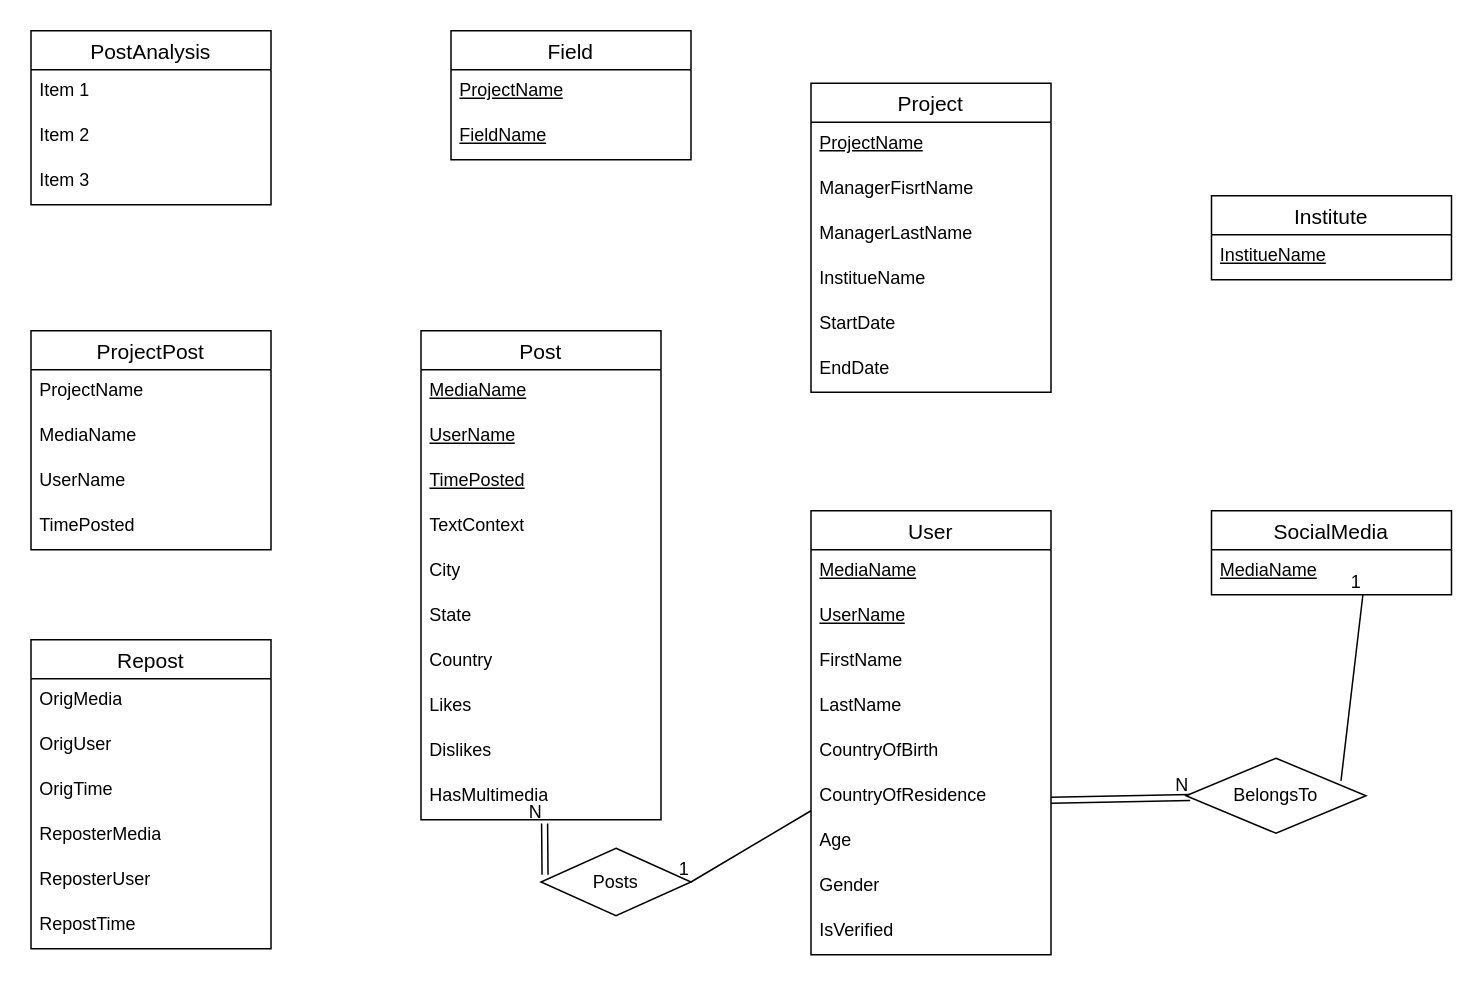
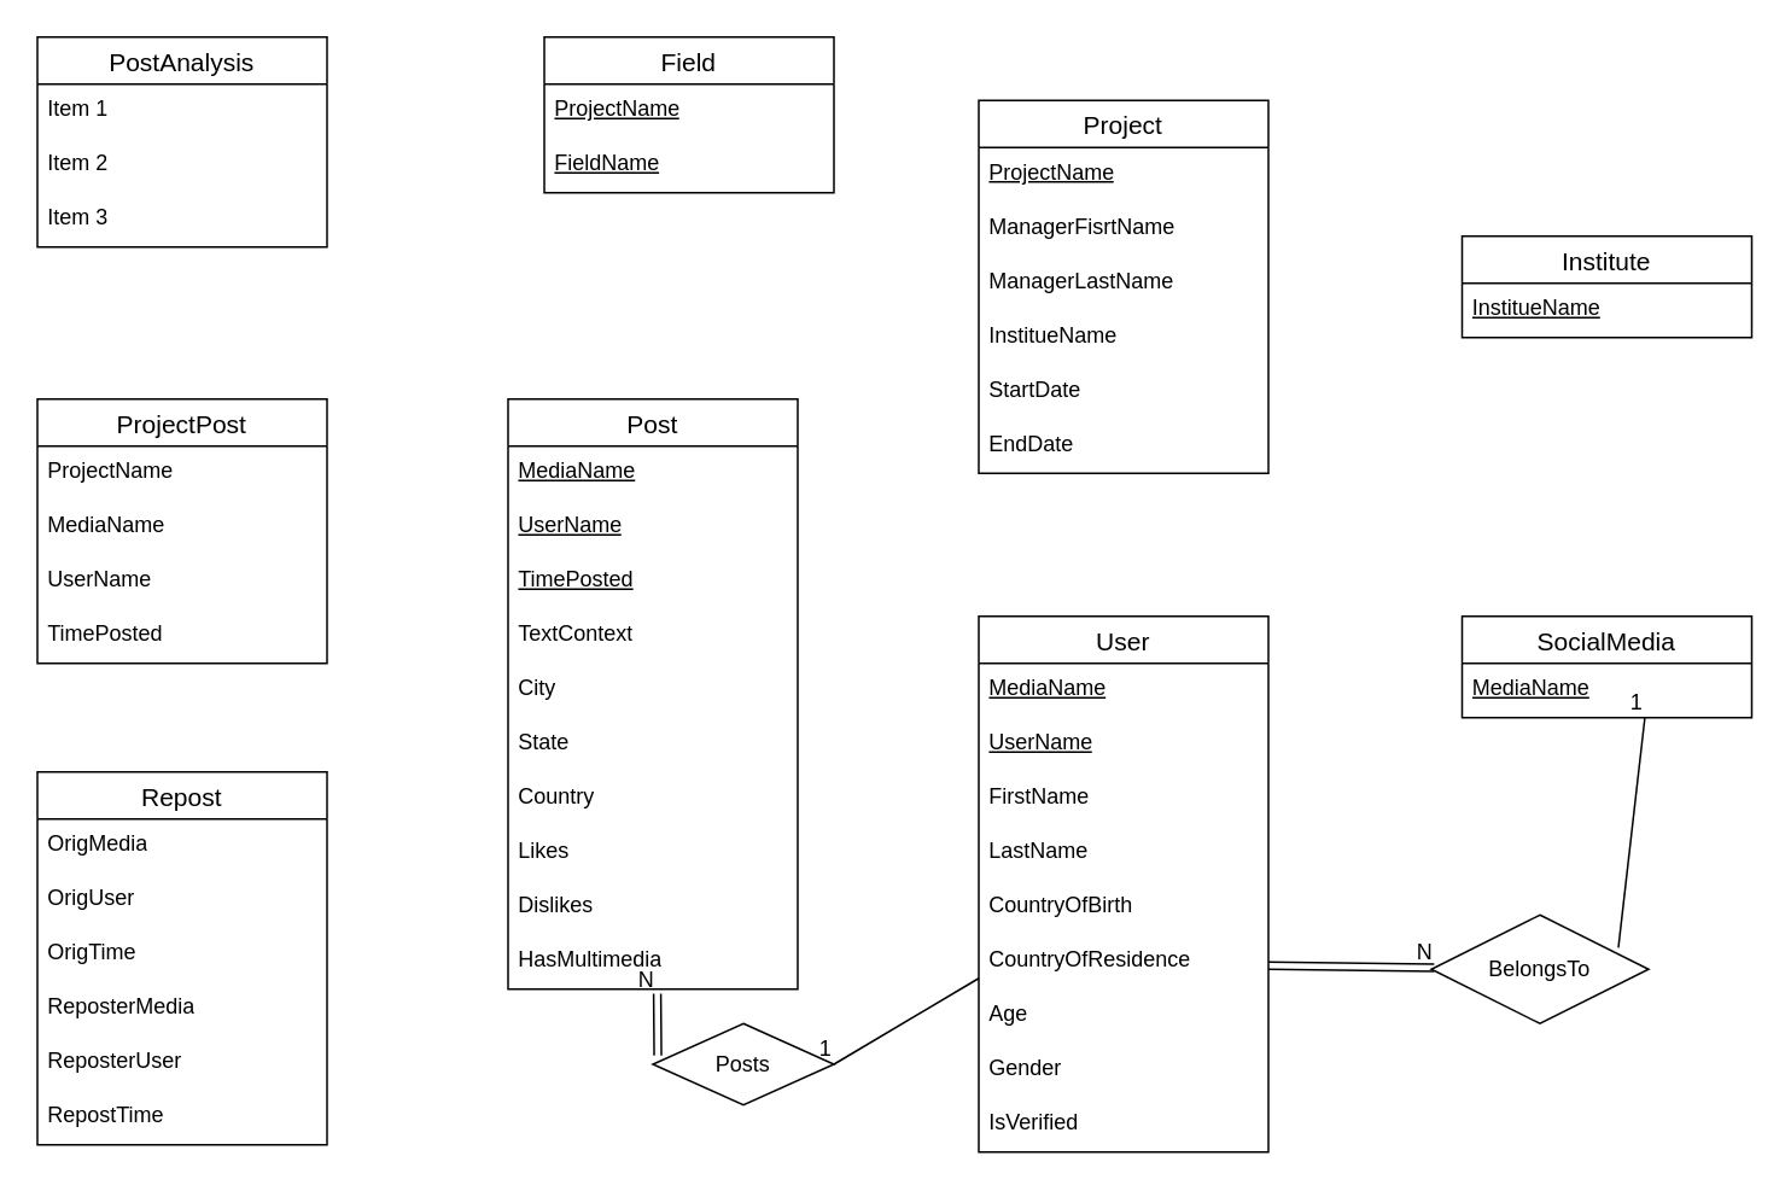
  <mxCell id="0" />
  <mxCell id="1" parent="0" />
  <mxCell id="2" value="Post" style="swimlane;fontStyle=0;childLayout=stackLayout;horizontal=1;startSize=26;horizontalStack=0;resizeParent=1;resizeParentMax=0;resizeLast=0;collapsible=1;marginBottom=0;align=center;fontSize=14;" vertex="1" parent="1"><mxGeometry x="280" y="220" width="160" height="326" as="geometry" /></mxCell>
  <mxCell id="3" value="&lt;u&gt;MediaName&lt;/u&gt;" style="text;strokeColor=none;fillColor=none;spacingLeft=4;spacingRight=4;overflow=hidden;rotatable=0;points=[[0,0.5],[1,0.5]];portConstraint=eastwest;fontSize=12;whiteSpace=wrap;html=1;" vertex="1" parent="2"><mxGeometry y="26" width="160" height="30" as="geometry" /></mxCell>
  <mxCell id="4" value="&lt;u&gt;UserName&lt;/u&gt;" style="text;strokeColor=none;fillColor=none;spacingLeft=4;spacingRight=4;overflow=hidden;rotatable=0;points=[[0,0.5],[1,0.5]];portConstraint=eastwest;fontSize=12;whiteSpace=wrap;html=1;" vertex="1" parent="2"><mxGeometry y="56" width="160" height="30" as="geometry" /></mxCell>
  <mxCell id="5" value="&lt;u&gt;TimePosted&lt;/u&gt;" style="text;strokeColor=none;fillColor=none;spacingLeft=4;spacingRight=4;overflow=hidden;rotatable=0;points=[[0,0.5],[1,0.5]];portConstraint=eastwest;fontSize=12;whiteSpace=wrap;html=1;" vertex="1" parent="2"><mxGeometry y="86" width="160" height="30" as="geometry" /></mxCell>
  <mxCell id="6" value="TextContext" style="text;strokeColor=none;fillColor=none;spacingLeft=4;spacingRight=4;overflow=hidden;rotatable=0;points=[[0,0.5],[1,0.5]];portConstraint=eastwest;fontSize=12;whiteSpace=wrap;html=1;" vertex="1" parent="2"><mxGeometry y="116" width="160" height="30" as="geometry" /></mxCell>
  <mxCell id="7" value="City" style="text;strokeColor=none;fillColor=none;spacingLeft=4;spacingRight=4;overflow=hidden;rotatable=0;points=[[0,0.5],[1,0.5]];portConstraint=eastwest;fontSize=12;whiteSpace=wrap;html=1;" vertex="1" parent="2"><mxGeometry y="146" width="160" height="30" as="geometry" /></mxCell>
  <mxCell id="8" value="State" style="text;strokeColor=none;fillColor=none;spacingLeft=4;spacingRight=4;overflow=hidden;rotatable=0;points=[[0,0.5],[1,0.5]];portConstraint=eastwest;fontSize=12;whiteSpace=wrap;html=1;" vertex="1" parent="2"><mxGeometry y="176" width="160" height="30" as="geometry" /></mxCell>
  <mxCell id="9" value="Country" style="text;strokeColor=none;fillColor=none;spacingLeft=4;spacingRight=4;overflow=hidden;rotatable=0;points=[[0,0.5],[1,0.5]];portConstraint=eastwest;fontSize=12;whiteSpace=wrap;html=1;" vertex="1" parent="2"><mxGeometry y="206" width="160" height="30" as="geometry" /></mxCell>
  <mxCell id="10" value="Likes" style="text;strokeColor=none;fillColor=none;spacingLeft=4;spacingRight=4;overflow=hidden;rotatable=0;points=[[0,0.5],[1,0.5]];portConstraint=eastwest;fontSize=12;whiteSpace=wrap;html=1;" vertex="1" parent="2"><mxGeometry y="236" width="160" height="30" as="geometry" /></mxCell>
  <mxCell id="11" value="Dislikes" style="text;strokeColor=none;fillColor=none;spacingLeft=4;spacingRight=4;overflow=hidden;rotatable=0;points=[[0,0.5],[1,0.5]];portConstraint=eastwest;fontSize=12;whiteSpace=wrap;html=1;" vertex="1" parent="2"><mxGeometry y="266" width="160" height="30" as="geometry" /></mxCell>
  <mxCell id="12" value="HasMultimedia" style="text;strokeColor=none;fillColor=none;spacingLeft=4;spacingRight=4;overflow=hidden;rotatable=0;points=[[0,0.5],[1,0.5]];portConstraint=eastwest;fontSize=12;whiteSpace=wrap;html=1;" vertex="1" parent="2"><mxGeometry y="296" width="160" height="30" as="geometry" /></mxCell>
  <mxCell id="13" value="PostAnalysis" style="swimlane;fontStyle=0;childLayout=stackLayout;horizontal=1;startSize=26;horizontalStack=0;resizeParent=1;resizeParentMax=0;resizeLast=0;collapsible=1;marginBottom=0;align=center;fontSize=14;" vertex="1" parent="1"><mxGeometry x="20" y="20" width="160" height="116" as="geometry" /></mxCell>
  <mxCell id="14" value="Item 1" style="text;strokeColor=none;fillColor=none;spacingLeft=4;spacingRight=4;overflow=hidden;rotatable=0;points=[[0,0.5],[1,0.5]];portConstraint=eastwest;fontSize=12;whiteSpace=wrap;html=1;" vertex="1" parent="13"><mxGeometry y="26" width="160" height="30" as="geometry" /></mxCell>
  <mxCell id="15" value="Item 2" style="text;strokeColor=none;fillColor=none;spacingLeft=4;spacingRight=4;overflow=hidden;rotatable=0;points=[[0,0.5],[1,0.5]];portConstraint=eastwest;fontSize=12;whiteSpace=wrap;html=1;" vertex="1" parent="13"><mxGeometry y="56" width="160" height="30" as="geometry" /></mxCell>
  <mxCell id="16" value="Item 3" style="text;strokeColor=none;fillColor=none;spacingLeft=4;spacingRight=4;overflow=hidden;rotatable=0;points=[[0,0.5],[1,0.5]];portConstraint=eastwest;fontSize=12;whiteSpace=wrap;html=1;" vertex="1" parent="13"><mxGeometry y="86" width="160" height="30" as="geometry" /></mxCell>
  <mxCell id="17" value="Field" style="swimlane;fontStyle=0;childLayout=stackLayout;horizontal=1;startSize=26;horizontalStack=0;resizeParent=1;resizeParentMax=0;resizeLast=0;collapsible=1;marginBottom=0;align=center;fontSize=14;" vertex="1" parent="1"><mxGeometry x="300" y="20" width="160" height="86" as="geometry" /></mxCell>
  <mxCell id="18" value="&lt;u&gt;ProjectName&lt;/u&gt;" style="text;strokeColor=none;fillColor=none;spacingLeft=4;spacingRight=4;overflow=hidden;rotatable=0;points=[[0,0.5],[1,0.5]];portConstraint=eastwest;fontSize=12;whiteSpace=wrap;html=1;" vertex="1" parent="17"><mxGeometry y="26" width="160" height="30" as="geometry" /></mxCell>
  <mxCell id="19" value="&lt;u&gt;FieldName&lt;/u&gt;" style="text;strokeColor=none;fillColor=none;spacingLeft=4;spacingRight=4;overflow=hidden;rotatable=0;points=[[0,0.5],[1,0.5]];portConstraint=eastwest;fontSize=12;whiteSpace=wrap;html=1;" vertex="1" parent="17"><mxGeometry y="56" width="160" height="30" as="geometry" /></mxCell>
  <mxCell id="20" value="Repost" style="swimlane;fontStyle=0;childLayout=stackLayout;horizontal=1;startSize=26;horizontalStack=0;resizeParent=1;resizeParentMax=0;resizeLast=0;collapsible=1;marginBottom=0;align=center;fontSize=14;" vertex="1" parent="1"><mxGeometry x="20" y="426" width="160" height="206" as="geometry" /></mxCell>
  <mxCell id="21" value="OrigMedia" style="text;strokeColor=none;fillColor=none;spacingLeft=4;spacingRight=4;overflow=hidden;rotatable=0;points=[[0,0.5],[1,0.5]];portConstraint=eastwest;fontSize=12;whiteSpace=wrap;html=1;" vertex="1" parent="20"><mxGeometry y="26" width="160" height="30" as="geometry" /></mxCell>
  <mxCell id="22" value="OrigUser" style="text;strokeColor=none;fillColor=none;spacingLeft=4;spacingRight=4;overflow=hidden;rotatable=0;points=[[0,0.5],[1,0.5]];portConstraint=eastwest;fontSize=12;whiteSpace=wrap;html=1;" vertex="1" parent="20"><mxGeometry y="56" width="160" height="30" as="geometry" /></mxCell>
  <mxCell id="23" value="OrigTime" style="text;strokeColor=none;fillColor=none;spacingLeft=4;spacingRight=4;overflow=hidden;rotatable=0;points=[[0,0.5],[1,0.5]];portConstraint=eastwest;fontSize=12;whiteSpace=wrap;html=1;" vertex="1" parent="20"><mxGeometry y="86" width="160" height="30" as="geometry" /></mxCell>
  <mxCell id="24" value="ReposterMedia" style="text;strokeColor=none;fillColor=none;spacingLeft=4;spacingRight=4;overflow=hidden;rotatable=0;points=[[0,0.5],[1,0.5]];portConstraint=eastwest;fontSize=12;whiteSpace=wrap;html=1;" vertex="1" parent="20"><mxGeometry y="116" width="160" height="30" as="geometry" /></mxCell>
  <mxCell id="25" value="ReposterUser" style="text;strokeColor=none;fillColor=none;spacingLeft=4;spacingRight=4;overflow=hidden;rotatable=0;points=[[0,0.5],[1,0.5]];portConstraint=eastwest;fontSize=12;whiteSpace=wrap;html=1;" vertex="1" parent="20"><mxGeometry y="146" width="160" height="30" as="geometry" /></mxCell>
  <mxCell id="26" value="RepostTime" style="text;strokeColor=none;fillColor=none;spacingLeft=4;spacingRight=4;overflow=hidden;rotatable=0;points=[[0,0.5],[1,0.5]];portConstraint=eastwest;fontSize=12;whiteSpace=wrap;html=1;" vertex="1" parent="20"><mxGeometry y="176" width="160" height="30" as="geometry" /></mxCell>
  <mxCell id="27" value="ProjectPost" style="swimlane;fontStyle=0;childLayout=stackLayout;horizontal=1;startSize=26;horizontalStack=0;resizeParent=1;resizeParentMax=0;resizeLast=0;collapsible=1;marginBottom=0;align=center;fontSize=14;" vertex="1" parent="1"><mxGeometry x="20" y="220" width="160" height="146" as="geometry" /></mxCell>
  <mxCell id="28" value="ProjectName" style="text;strokeColor=none;fillColor=none;spacingLeft=4;spacingRight=4;overflow=hidden;rotatable=0;points=[[0,0.5],[1,0.5]];portConstraint=eastwest;fontSize=12;whiteSpace=wrap;html=1;" vertex="1" parent="27"><mxGeometry y="26" width="160" height="30" as="geometry" /></mxCell>
  <mxCell id="29" value="MediaName" style="text;strokeColor=none;fillColor=none;spacingLeft=4;spacingRight=4;overflow=hidden;rotatable=0;points=[[0,0.5],[1,0.5]];portConstraint=eastwest;fontSize=12;whiteSpace=wrap;html=1;" vertex="1" parent="27"><mxGeometry y="56" width="160" height="30" as="geometry" /></mxCell>
  <mxCell id="30" value="UserName" style="text;strokeColor=none;fillColor=none;spacingLeft=4;spacingRight=4;overflow=hidden;rotatable=0;points=[[0,0.5],[1,0.5]];portConstraint=eastwest;fontSize=12;whiteSpace=wrap;html=1;" vertex="1" parent="27"><mxGeometry y="86" width="160" height="30" as="geometry" /></mxCell>
  <mxCell id="31" value="TimePosted" style="text;strokeColor=none;fillColor=none;spacingLeft=4;spacingRight=4;overflow=hidden;rotatable=0;points=[[0,0.5],[1,0.5]];portConstraint=eastwest;fontSize=12;whiteSpace=wrap;html=1;" vertex="1" parent="27"><mxGeometry y="116" width="160" height="30" as="geometry" /></mxCell>
  <mxCell id="32" value="Institute" style="swimlane;fontStyle=0;childLayout=stackLayout;horizontal=1;startSize=26;horizontalStack=0;resizeParent=1;resizeParentMax=0;resizeLast=0;collapsible=1;marginBottom=0;align=center;fontSize=14;" vertex="1" parent="1"><mxGeometry x="807" y="130" width="160" height="56" as="geometry" /></mxCell>
  <mxCell id="33" value="&lt;u&gt;InstitueName&lt;/u&gt;" style="text;strokeColor=none;fillColor=none;spacingLeft=4;spacingRight=4;overflow=hidden;rotatable=0;points=[[0,0.5],[1,0.5]];portConstraint=eastwest;fontSize=12;whiteSpace=wrap;html=1;" vertex="1" parent="32"><mxGeometry y="26" width="160" height="30" as="geometry" /></mxCell>
  <mxCell id="34" value="Project" style="swimlane;fontStyle=0;childLayout=stackLayout;horizontal=1;startSize=26;horizontalStack=0;resizeParent=1;resizeParentMax=0;resizeLast=0;collapsible=1;marginBottom=0;align=center;fontSize=14;" vertex="1" parent="1"><mxGeometry x="540" y="55" width="160" height="206" as="geometry" /></mxCell>
  <mxCell id="35" value="&lt;u&gt;ProjectName&lt;/u&gt;" style="text;strokeColor=none;fillColor=none;spacingLeft=4;spacingRight=4;overflow=hidden;rotatable=0;points=[[0,0.5],[1,0.5]];portConstraint=eastwest;fontSize=12;whiteSpace=wrap;html=1;" vertex="1" parent="34"><mxGeometry y="26" width="160" height="30" as="geometry" /></mxCell>
  <mxCell id="36" value="ManagerFisrtName" style="text;strokeColor=none;fillColor=none;spacingLeft=4;spacingRight=4;overflow=hidden;rotatable=0;points=[[0,0.5],[1,0.5]];portConstraint=eastwest;fontSize=12;whiteSpace=wrap;html=1;" vertex="1" parent="34"><mxGeometry y="56" width="160" height="30" as="geometry" /></mxCell>
  <mxCell id="37" value="ManagerLastName" style="text;strokeColor=none;fillColor=none;spacingLeft=4;spacingRight=4;overflow=hidden;rotatable=0;points=[[0,0.5],[1,0.5]];portConstraint=eastwest;fontSize=12;whiteSpace=wrap;html=1;" vertex="1" parent="34"><mxGeometry y="86" width="160" height="30" as="geometry" /></mxCell>
  <mxCell id="38" value="InstitueName" style="text;strokeColor=none;fillColor=none;spacingLeft=4;spacingRight=4;overflow=hidden;rotatable=0;points=[[0,0.5],[1,0.5]];portConstraint=eastwest;fontSize=12;whiteSpace=wrap;html=1;" vertex="1" parent="34"><mxGeometry y="116" width="160" height="30" as="geometry" /></mxCell>
  <mxCell id="39" value="StartDate" style="text;strokeColor=none;fillColor=none;spacingLeft=4;spacingRight=4;overflow=hidden;rotatable=0;points=[[0,0.5],[1,0.5]];portConstraint=eastwest;fontSize=12;whiteSpace=wrap;html=1;" vertex="1" parent="34"><mxGeometry y="146" width="160" height="30" as="geometry" /></mxCell>
  <mxCell id="40" value="EndDate" style="text;strokeColor=none;fillColor=none;spacingLeft=4;spacingRight=4;overflow=hidden;rotatable=0;points=[[0,0.5],[1,0.5]];portConstraint=eastwest;fontSize=12;whiteSpace=wrap;html=1;" vertex="1" parent="34"><mxGeometry y="176" width="160" height="30" as="geometry" /></mxCell>
  <mxCell id="41" value="SocialMedia" style="swimlane;fontStyle=0;childLayout=stackLayout;horizontal=1;startSize=26;horizontalStack=0;resizeParent=1;resizeParentMax=0;resizeLast=0;collapsible=1;marginBottom=0;align=center;fontSize=14;" vertex="1" parent="1"><mxGeometry x="807" y="340" width="160" height="56" as="geometry" /></mxCell>
  <mxCell id="42" value="&lt;u&gt;MediaName&lt;/u&gt;" style="text;strokeColor=none;fillColor=none;spacingLeft=4;spacingRight=4;overflow=hidden;rotatable=0;points=[[0,0.5],[1,0.5]];portConstraint=eastwest;fontSize=12;whiteSpace=wrap;html=1;" vertex="1" parent="41"><mxGeometry y="26" width="160" height="30" as="geometry" /></mxCell>
  <mxCell id="43" value="User" style="swimlane;fontStyle=0;childLayout=stackLayout;horizontal=1;startSize=26;horizontalStack=0;resizeParent=1;resizeParentMax=0;resizeLast=0;collapsible=1;marginBottom=0;align=center;fontSize=14;" vertex="1" parent="1"><mxGeometry x="540" y="340" width="160" height="296" as="geometry" /></mxCell>
  <mxCell id="44" value="&lt;u&gt;MediaName&lt;/u&gt;" style="text;strokeColor=none;fillColor=none;spacingLeft=4;spacingRight=4;overflow=hidden;rotatable=0;points=[[0,0.5],[1,0.5]];portConstraint=eastwest;fontSize=12;whiteSpace=wrap;html=1;" vertex="1" parent="43"><mxGeometry y="26" width="160" height="30" as="geometry" /></mxCell>
  <mxCell id="45" value="&lt;u&gt;UserName&lt;/u&gt;" style="text;strokeColor=none;fillColor=none;spacingLeft=4;spacingRight=4;overflow=hidden;rotatable=0;points=[[0,0.5],[1,0.5]];portConstraint=eastwest;fontSize=12;whiteSpace=wrap;html=1;" vertex="1" parent="43"><mxGeometry y="56" width="160" height="30" as="geometry" /></mxCell>
  <mxCell id="46" value="FirstName" style="text;strokeColor=none;fillColor=none;spacingLeft=4;spacingRight=4;overflow=hidden;rotatable=0;points=[[0,0.5],[1,0.5]];portConstraint=eastwest;fontSize=12;whiteSpace=wrap;html=1;" vertex="1" parent="43"><mxGeometry y="86" width="160" height="30" as="geometry" /></mxCell>
  <mxCell id="47" value="LastName" style="text;strokeColor=none;fillColor=none;spacingLeft=4;spacingRight=4;overflow=hidden;rotatable=0;points=[[0,0.5],[1,0.5]];portConstraint=eastwest;fontSize=12;whiteSpace=wrap;html=1;" vertex="1" parent="43"><mxGeometry y="116" width="160" height="30" as="geometry" /></mxCell>
  <mxCell id="48" value="CountryOfBirth" style="text;strokeColor=none;fillColor=none;spacingLeft=4;spacingRight=4;overflow=hidden;rotatable=0;points=[[0,0.5],[1,0.5]];portConstraint=eastwest;fontSize=12;whiteSpace=wrap;html=1;" vertex="1" parent="43"><mxGeometry y="146" width="160" height="30" as="geometry" /></mxCell>
  <mxCell id="49" value="CountryOfResidence" style="text;strokeColor=none;fillColor=none;spacingLeft=4;spacingRight=4;overflow=hidden;rotatable=0;points=[[0,0.5],[1,0.5]];portConstraint=eastwest;fontSize=12;whiteSpace=wrap;html=1;" vertex="1" parent="43"><mxGeometry y="176" width="160" height="30" as="geometry" /></mxCell>
  <mxCell id="50" value="" style="endArrow=none;html=1;rounded=0;entryX=1;entryY=0.5;entryDx=0;entryDy=0;" edge="1" parent="43" target="58"><mxGeometry relative="1" as="geometry"><mxPoint y="200" as="sourcePoint" /><mxPoint x="160" y="200" as="targetPoint" /></mxGeometry></mxCell>
  <mxCell id="51" value="1" style="resizable=0;html=1;whiteSpace=wrap;align=right;verticalAlign=bottom;" connectable="0" vertex="1" parent="50"><mxGeometry x="1" relative="1" as="geometry" /></mxCell>
  <mxCell id="52" value="Age" style="text;strokeColor=none;fillColor=none;spacingLeft=4;spacingRight=4;overflow=hidden;rotatable=0;points=[[0,0.5],[1,0.5]];portConstraint=eastwest;fontSize=12;whiteSpace=wrap;html=1;" vertex="1" parent="43"><mxGeometry y="206" width="160" height="30" as="geometry" /></mxCell>
  <mxCell id="53" value="Gender" style="text;strokeColor=none;fillColor=none;spacingLeft=4;spacingRight=4;overflow=hidden;rotatable=0;points=[[0,0.5],[1,0.5]];portConstraint=eastwest;fontSize=12;whiteSpace=wrap;html=1;" vertex="1" parent="43"><mxGeometry y="236" width="160" height="30" as="geometry" /></mxCell>
  <mxCell id="54" value="IsVerified" style="text;strokeColor=none;fillColor=none;spacingLeft=4;spacingRight=4;overflow=hidden;rotatable=0;points=[[0,0.5],[1,0.5]];portConstraint=eastwest;fontSize=12;whiteSpace=wrap;html=1;" vertex="1" parent="43"><mxGeometry y="266" width="160" height="30" as="geometry" /></mxCell>
- <mxCell id="55" value="BelongsTo" style="shape=rhombus;perimeter=rhombusPerimeter;whiteSpace=wrap;html=1;align=center;" vertex="1" parent="1"><mxGeometry x="790" y="505" width="120" height="50" as="geometry" /></mxCell>
+ <mxCell id="55" value="BelongsTo" style="shape=rhombus;perimeter=rhombusPerimeter;whiteSpace=wrap;html=1;align=center;" vertex="1" parent="1"><mxGeometry x="790" y="505" width="120" height="60" as="geometry" /></mxCell>
  <mxCell id="56" value="" style="shape=link;html=1;rounded=0;" edge="1" parent="1" target="55"><mxGeometry relative="1" as="geometry"><mxPoint x="700" y="533" as="sourcePoint" /><mxPoint x="810" y="516" as="targetPoint" /></mxGeometry></mxCell>
  <mxCell id="57" value="N" style="resizable=0;html=1;whiteSpace=wrap;align=right;verticalAlign=bottom;" connectable="0" vertex="1" parent="56"><mxGeometry x="1" relative="1" as="geometry" /></mxCell>
  <mxCell id="58" value="Posts" style="shape=rhombus;perimeter=rhombusPerimeter;whiteSpace=wrap;html=1;align=center;" vertex="1" parent="1"><mxGeometry x="360" y="565" width="100" height="45" as="geometry" /></mxCell>
  <mxCell id="59" value="" style="endArrow=none;html=1;rounded=0;exitX=0.861;exitY=0.302;exitDx=0;exitDy=0;exitPerimeter=0;entryX=0.631;entryY=0.994;entryDx=0;entryDy=0;entryPerimeter=0;" edge="1" parent="1" source="55" target="42"><mxGeometry relative="1" as="geometry"><mxPoint x="810" y="450" as="sourcePoint" /><mxPoint x="970" y="450" as="targetPoint" /></mxGeometry></mxCell>
  <mxCell id="60" value="1" style="resizable=0;html=1;whiteSpace=wrap;align=right;verticalAlign=bottom;" connectable="0" vertex="1" parent="59"><mxGeometry x="1" relative="1" as="geometry" /></mxCell>
  <mxCell id="61" value="" style="shape=link;html=1;rounded=0;entryX=0.515;entryY=1.085;entryDx=0;entryDy=0;entryPerimeter=0;exitX=0.027;exitY=0.392;exitDx=0;exitDy=0;exitPerimeter=0;" edge="1" parent="1" source="58" target="12"><mxGeometry relative="1" as="geometry"><mxPoint x="240" y="620" as="sourcePoint" /><mxPoint x="400" y="620" as="targetPoint" /></mxGeometry></mxCell>
  <mxCell id="62" value="N" style="resizable=0;html=1;whiteSpace=wrap;align=right;verticalAlign=bottom;" connectable="0" vertex="1" parent="61"><mxGeometry x="1" relative="1" as="geometry" /></mxCell>
